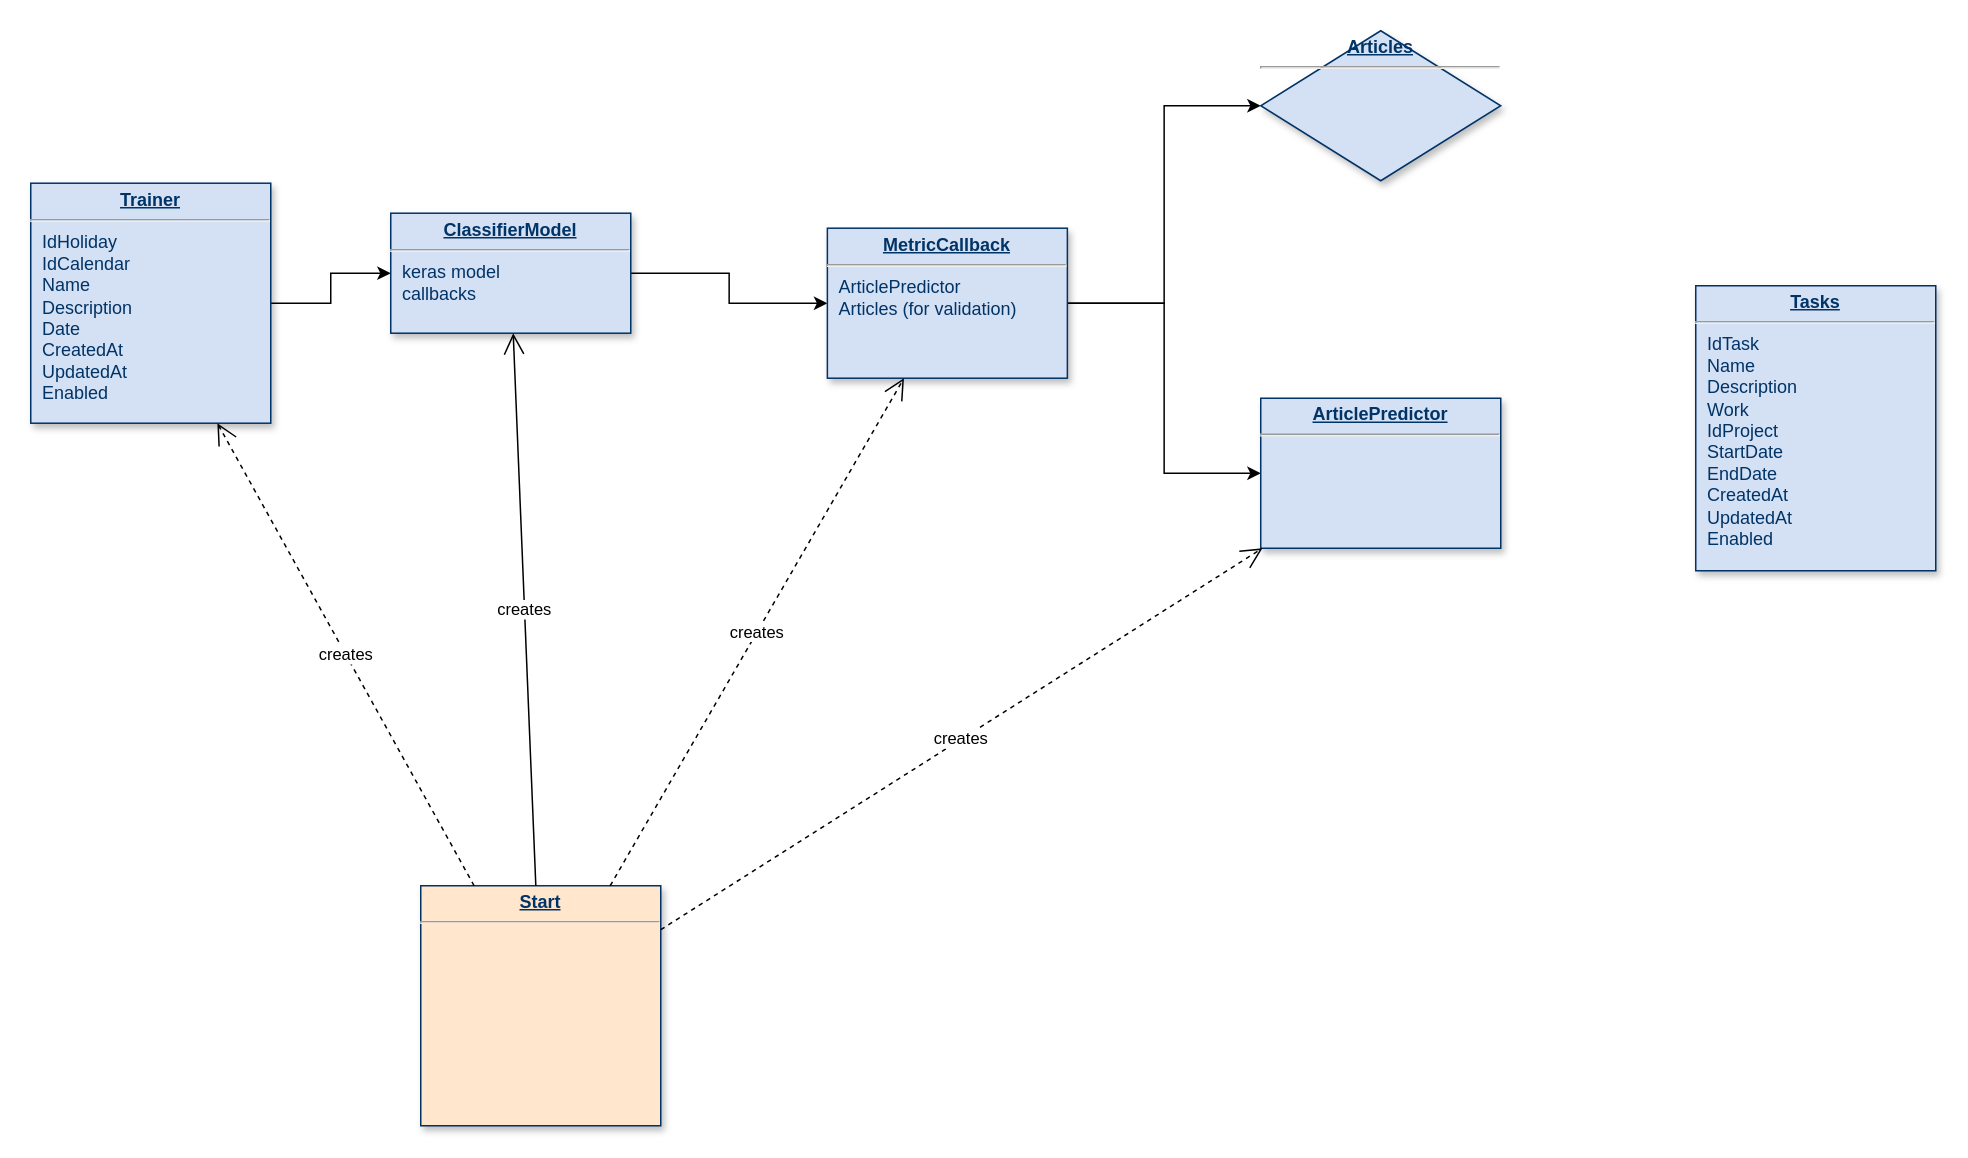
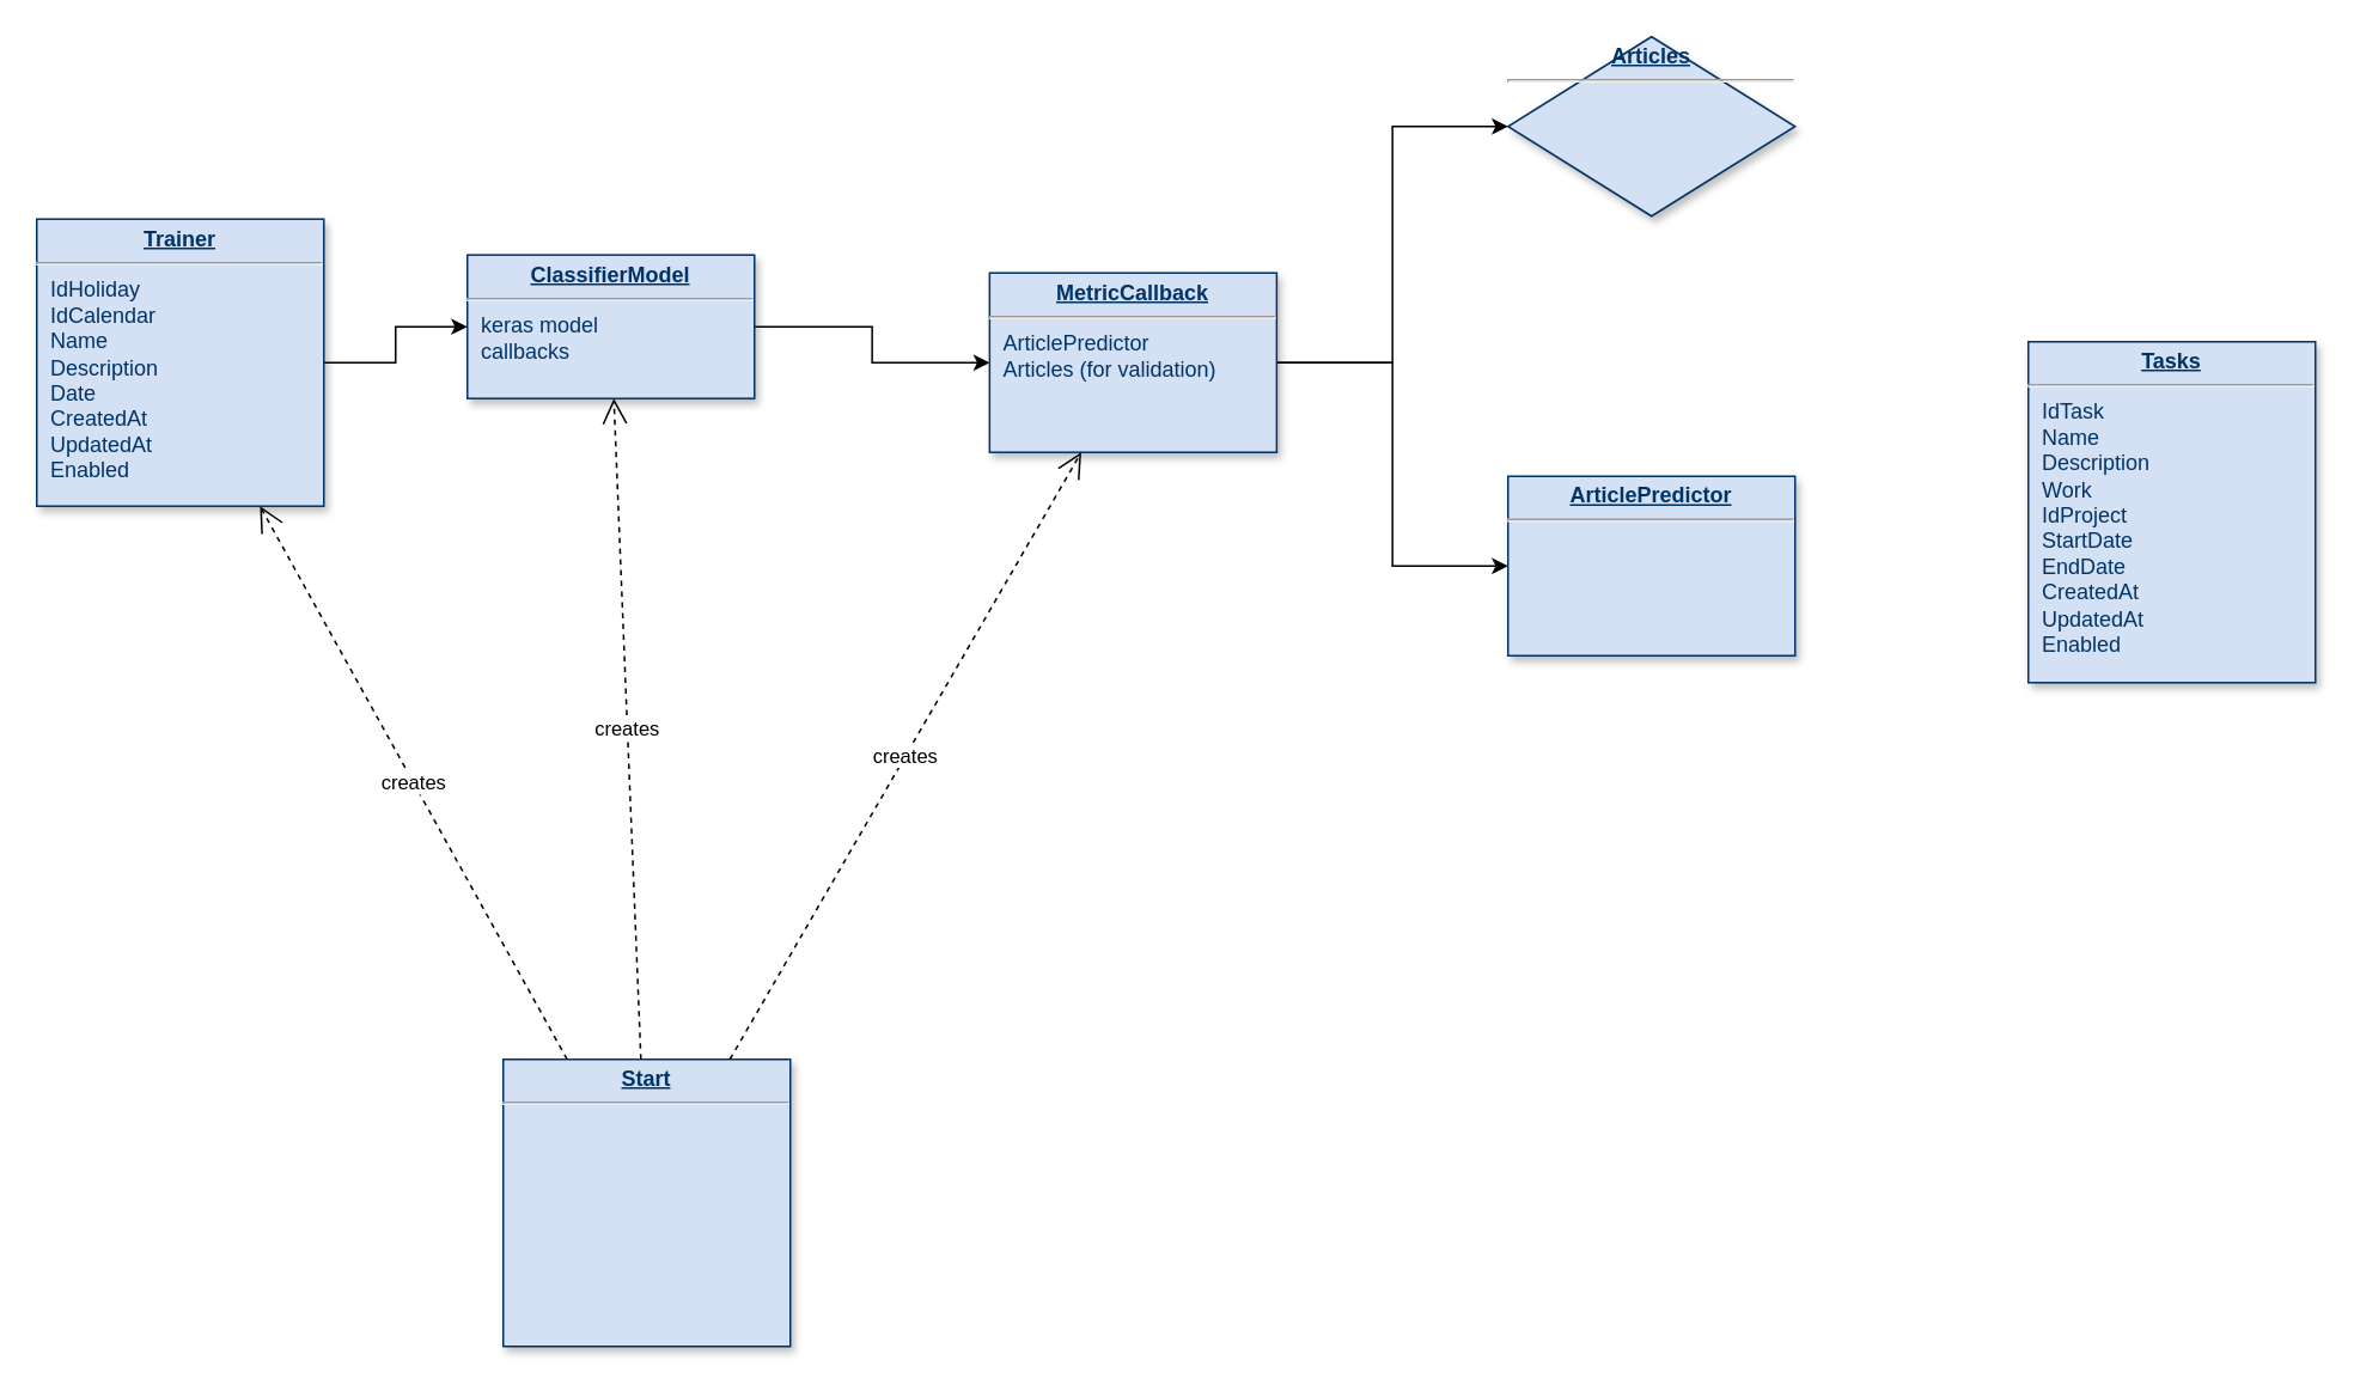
  <mxCell id="0" />
  <mxCell id="1" parent="0" />
  <mxCell id="2" style="edgeStyle=orthogonalEdgeStyle;rounded=0;orthogonalLoop=1;jettySize=auto;html=1;entryX=0;entryY=0.5;entryDx=0;entryDy=0;" edge="1" parent="1" source="3" target="6"><mxGeometry relative="1" as="geometry" /></mxCell>
  <mxCell id="3" value="&lt;p style=&quot;margin: 0px ; margin-top: 4px ; text-align: center ; text-decoration: underline&quot;&gt;&lt;b&gt;ClassifierModel&lt;/b&gt;&lt;/p&gt;&lt;hr&gt;&lt;p style=&quot;margin: 0px ; margin-left: 8px&quot;&gt;keras model&lt;/p&gt;&lt;p style=&quot;margin: 0px ; margin-left: 8px&quot;&gt;callbacks&lt;/p&gt;&lt;p style=&quot;margin: 0px ; margin-left: 8px&quot;&gt;&lt;br&gt;&lt;/p&gt;&lt;p style=&quot;margin: 0px ; margin-left: 8px&quot;&gt;&lt;br&gt;&lt;/p&gt;" style="verticalAlign=top;align=left;overflow=fill;fontSize=12;fontFamily=Helvetica;html=1;strokeColor=#003366;shadow=1;fillColor=#D4E1F5;fontColor=#003366" parent="1" vertex="1"><mxGeometry x="260" y="141.64" width="160" height="80" as="geometry" /></mxCell>
  <mxCell id="4" style="edgeStyle=orthogonalEdgeStyle;rounded=0;orthogonalLoop=1;jettySize=auto;html=1;entryX=0;entryY=0.5;entryDx=0;entryDy=0;" edge="1" parent="1" source="6" target="10"><mxGeometry relative="1" as="geometry" /></mxCell>
  <mxCell id="5" style="edgeStyle=orthogonalEdgeStyle;rounded=0;orthogonalLoop=1;jettySize=auto;html=1;entryX=0;entryY=0.5;entryDx=0;entryDy=0;" edge="1" parent="1" source="6" target="11"><mxGeometry relative="1" as="geometry" /></mxCell>
  <mxCell id="6" value="&lt;p style=&quot;margin: 0px ; margin-top: 4px ; text-align: center ; text-decoration: underline&quot;&gt;&lt;strong&gt;MetricCallback&lt;/strong&gt;&lt;/p&gt;&lt;hr&gt;&lt;p style=&quot;margin: 0px ; margin-left: 8px&quot;&gt;ArticlePredictor&lt;/p&gt;&lt;p style=&quot;margin: 0px ; margin-left: 8px&quot;&gt;Articles (for validation)&lt;/p&gt;" style="verticalAlign=top;align=left;overflow=fill;fontSize=12;fontFamily=Helvetica;html=1;strokeColor=#003366;shadow=1;fillColor=#D4E1F5;fontColor=#003366" parent="1" vertex="1"><mxGeometry x="551.08" y="151.64" width="160" height="100" as="geometry" /></mxCell>
  <mxCell id="7" style="edgeStyle=orthogonalEdgeStyle;rounded=0;orthogonalLoop=1;jettySize=auto;html=1;entryX=0;entryY=0.5;entryDx=0;entryDy=0;" edge="1" parent="1" source="8" target="3"><mxGeometry relative="1" as="geometry" /></mxCell>
  <mxCell id="8" value="&lt;p style=&quot;margin: 0px ; margin-top: 4px ; text-align: center ; text-decoration: underline&quot;&gt;&lt;strong&gt;Trainer&lt;/strong&gt;&lt;/p&gt;&lt;hr&gt;&lt;p style=&quot;margin: 0px ; margin-left: 8px&quot;&gt;IdHoliday&lt;/p&gt;&lt;p style=&quot;margin: 0px ; margin-left: 8px&quot;&gt;IdCalendar&lt;/p&gt;&lt;p style=&quot;margin: 0px ; margin-left: 8px&quot;&gt;Name&lt;/p&gt;&lt;p style=&quot;margin: 0px ; margin-left: 8px&quot;&gt;Description&lt;/p&gt;&lt;p style=&quot;margin: 0px ; margin-left: 8px&quot;&gt;Date&lt;/p&gt;&lt;p style=&quot;margin: 0px ; margin-left: 8px&quot;&gt;CreatedAt&lt;/p&gt;&lt;p style=&quot;margin: 0px ; margin-left: 8px&quot;&gt;UpdatedAt&lt;/p&gt;&lt;p style=&quot;margin: 0px ; margin-left: 8px&quot;&gt;Enabled&lt;/p&gt;" style="verticalAlign=top;align=left;overflow=fill;fontSize=12;fontFamily=Helvetica;html=1;strokeColor=#003366;shadow=1;fillColor=#D4E1F5;fontColor=#003366" parent="1" vertex="1"><mxGeometry x="20" y="121.64" width="160" height="160" as="geometry" /></mxCell>
  <mxCell id="9" value="&lt;p style=&quot;margin: 0px; margin-top: 4px; text-align: center; text-decoration: underline;&quot;&gt;&lt;strong&gt;Tasks&lt;/strong&gt;&lt;/p&gt;&lt;hr /&gt;&lt;p style=&quot;margin: 0px; margin-left: 8px;&quot;&gt;IdTask&lt;/p&gt;&lt;p style=&quot;margin: 0px; margin-left: 8px;&quot;&gt;Name&lt;/p&gt;&lt;p style=&quot;margin: 0px; margin-left: 8px;&quot;&gt;Description&lt;/p&gt;&lt;p style=&quot;margin: 0px; margin-left: 8px;&quot;&gt;Work&lt;/p&gt;&lt;p style=&quot;margin: 0px; margin-left: 8px;&quot;&gt;IdProject&lt;/p&gt;&lt;p style=&quot;margin: 0px; margin-left: 8px;&quot;&gt;StartDate&lt;/p&gt;&lt;p style=&quot;margin: 0px; margin-left: 8px;&quot;&gt;EndDate&lt;/p&gt;&lt;p style=&quot;margin: 0px; margin-left: 8px;&quot;&gt;CreatedAt&lt;/p&gt;&lt;p style=&quot;margin: 0px; margin-left: 8px;&quot;&gt;UpdatedAt&lt;/p&gt;&lt;p style=&quot;margin: 0px; margin-left: 8px;&quot;&gt;Enabled&lt;/p&gt;" style="verticalAlign=top;align=left;overflow=fill;fontSize=12;fontFamily=Helvetica;html=1;strokeColor=#003366;shadow=1;fillColor=#D4E1F5;fontColor=#003366" parent="1" vertex="1"><mxGeometry x="1130" y="190" width="160" height="190" as="geometry" /></mxCell>
  <mxCell id="10" value="&lt;p style=&quot;margin: 0px ; margin-top: 4px ; text-align: center ; text-decoration: underline&quot;&gt;&lt;strong&gt;Articles&lt;/strong&gt;&lt;/p&gt;&lt;hr&gt;&lt;p style=&quot;margin: 0px ; margin-left: 8px&quot;&gt;&lt;br&gt;&lt;/p&gt;" style="rhombus;verticalAlign=top;align=left;overflow=fill;fontSize=12;fontFamily=Helvetica;html=1;strokeColor=#003366;shadow=1;fillColor=#D4E1F5;fontColor=#003366;" vertex="1" parent="1"><mxGeometry x="840" y="20" width="160" height="100" as="geometry" /></mxCell>
  <mxCell id="11" value="&lt;p style=&quot;margin: 0px ; margin-top: 4px ; text-align: center ; text-decoration: underline&quot;&gt;&lt;strong&gt;ArticlePredictor&lt;/strong&gt;&lt;/p&gt;&lt;hr&gt;&lt;p style=&quot;margin: 0px ; margin-left: 8px&quot;&gt;&lt;br&gt;&lt;/p&gt;" style="verticalAlign=top;align=left;overflow=fill;fontSize=12;fontFamily=Helvetica;html=1;strokeColor=#003366;shadow=1;fillColor=#D4E1F5;fontColor=#003366" vertex="1" parent="1"><mxGeometry x="840" y="265" width="160" height="100" as="geometry" /></mxCell>
- <mxCell id="12" value="&lt;p style=&quot;margin: 0px ; margin-top: 4px ; text-align: center ; text-decoration: underline&quot;&gt;&lt;strong&gt;Start&lt;/strong&gt;&lt;/p&gt;&lt;hr&gt;&lt;p style=&quot;margin: 0px ; margin-left: 8px&quot;&gt;&lt;br&gt;&lt;/p&gt;" style="verticalAlign=top;align=left;overflow=fill;fontSize=12;fontFamily=Helvetica;html=1;strokeColor=#003366;shadow=1;fillColor=#ffe6cc;fontColor=#003366;" vertex="1" parent="1"><mxGeometry x="280" y="590" width="160" height="160" as="geometry" /></mxCell>
+ <mxCell id="12" value="&lt;p style=&quot;margin: 0px ; margin-top: 4px ; text-align: center ; text-decoration: underline&quot;&gt;&lt;strong&gt;Start&lt;/strong&gt;&lt;/p&gt;&lt;hr&gt;&lt;p style=&quot;margin: 0px ; margin-left: 8px&quot;&gt;&lt;br&gt;&lt;/p&gt;" style="verticalAlign=top;align=left;overflow=fill;fontSize=12;fontFamily=Helvetica;html=1;strokeColor=#003366;shadow=1;fillColor=#D4E1F5;fontColor=#003366" vertex="1" parent="1"><mxGeometry x="280" y="590" width="160" height="160" as="geometry" /></mxCell>
  <mxCell id="13" value="creates" style="endArrow=open;endSize=12;dashed=1;html=1;" edge="1" parent="1" source="12" target="8"><mxGeometry width="160" relative="1" as="geometry"><mxPoint x="300" y="490" as="sourcePoint" /><mxPoint x="460" y="490" as="targetPoint" /></mxGeometry></mxCell>
- <mxCell id="14" value="creates" style="endArrow=open;endSize=12;dashed=0;html=1;" edge="1" parent="1" source="12" target="3"><mxGeometry width="160" relative="1" as="geometry"><mxPoint x="325.59" y="600" as="sourcePoint" /><mxPoint x="154.41" y="291.64" as="targetPoint" /></mxGeometry></mxCell>
+ <mxCell id="14" value="creates" style="endArrow=open;endSize=12;dashed=1;html=1;" edge="1" parent="1" source="12" target="3"><mxGeometry width="160" relative="1" as="geometry"><mxPoint x="325.59" y="600" as="sourcePoint" /><mxPoint x="154.41" y="291.64" as="targetPoint" /></mxGeometry></mxCell>
  <mxCell id="15" value="creates" style="endArrow=open;endSize=12;dashed=1;html=1;" edge="1" parent="1" source="12" target="6"><mxGeometry width="160" relative="1" as="geometry"><mxPoint x="454.024" y="600" as="sourcePoint" /><mxPoint x="440.002" y="271.64" as="targetPoint" /></mxGeometry></mxCell>
- <mxCell id="16" value="creates" style="endArrow=open;endSize=12;dashed=1;html=1;" edge="1" parent="1" source="12" target="11"><mxGeometry width="160" relative="1" as="geometry"><mxPoint x="416.303" y="600" as="sourcePoint" /><mxPoint x="612.141" y="261.64" as="targetPoint" /></mxGeometry></mxCell>
